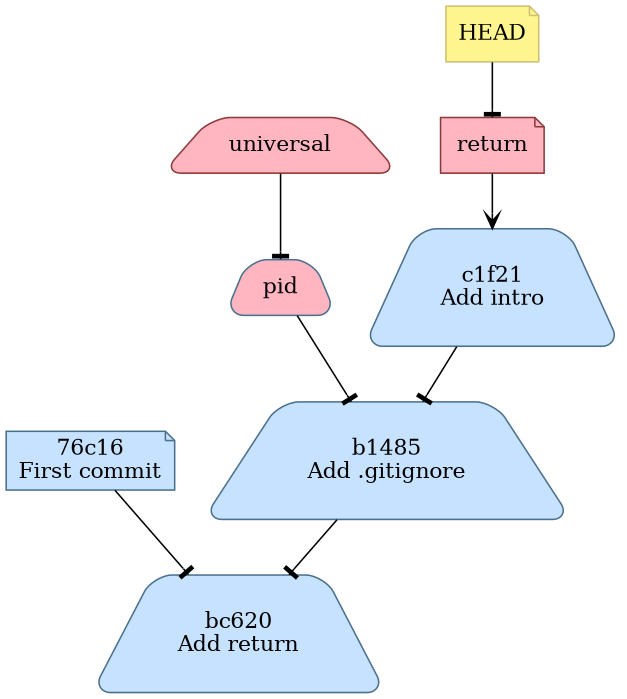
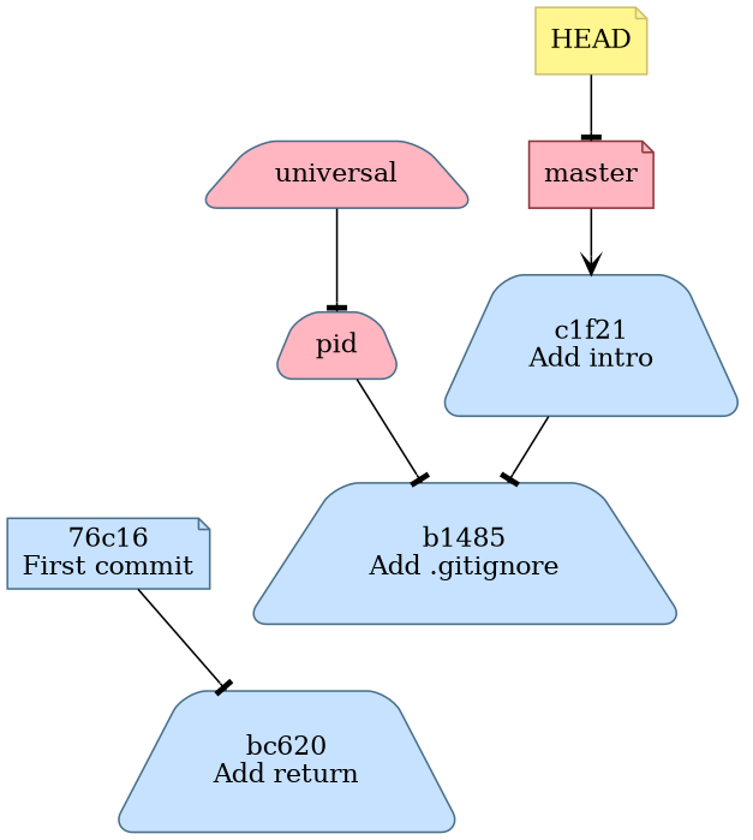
  digraph {
    node [color=skyblue4 fillcolor=slategray1 shape=trapezium style="rounded,filled"]
    edge [arrowhead=tee]
-   n1 [color=indianred4 fillcolor=lightpink label=return shape=note]
+   n1 [color=indianred4 fillcolor=lightpink label=master shape=note]
    n2 [label="c1f21\nAdd intro"]
    n3 [label="b1485\nAdd .gitignore"]
    n4 [label="bc620\nAdd return"]
    n5 [fillcolor=lightpink label=pid]
-   n6 [color=indianred4 fillcolor=lightpink label=universal]
+   n6 [fillcolor=lightpink label=universal]
    n7 [color=lightgoldenrod3 fillcolor=khaki1 label=HEAD shape=note]
    n8 [label="76c16\nFirst commit" shape=note]
    n1 -> n2 [arrowhead=vee]
    n2 -> n3
-   n3 -> n4
    n5 -> n3
    n6 -> n5
    n7 -> n1
    n8 -> n4
  }
